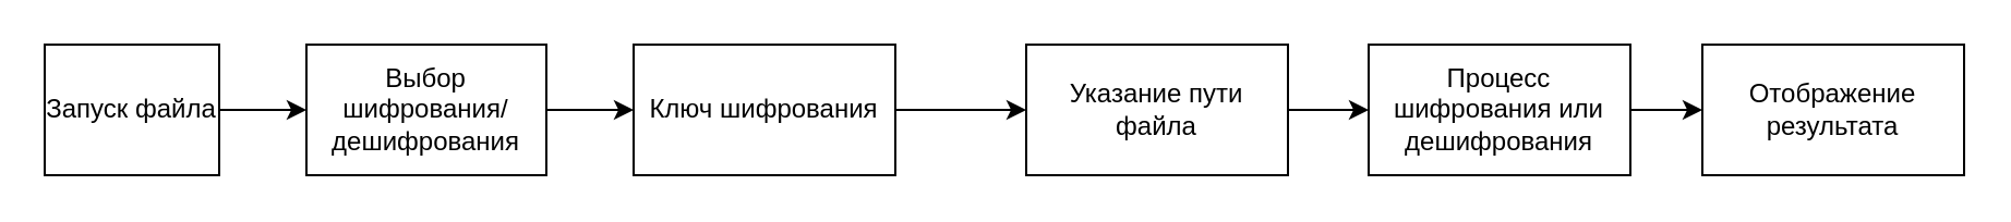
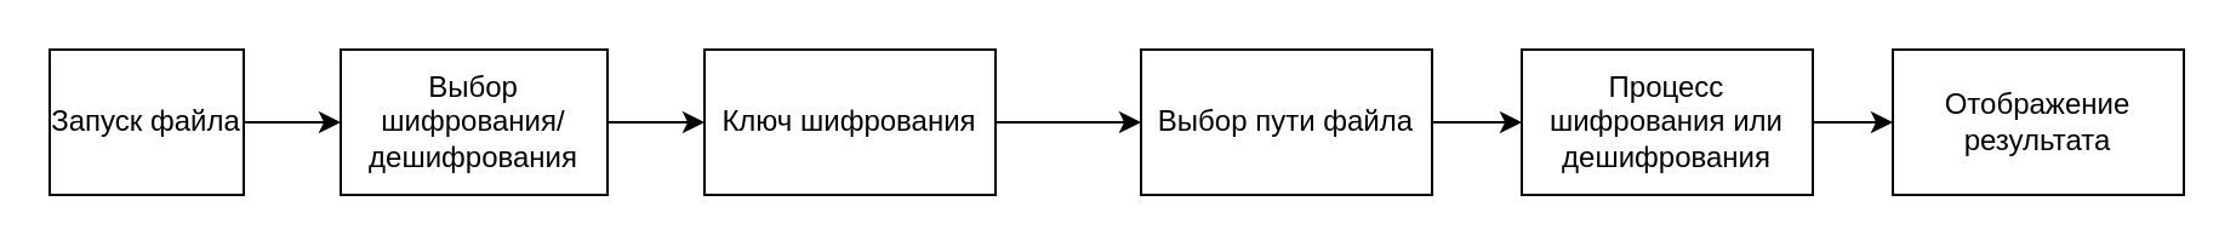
  <mxCell id="0" />
  <mxCell id="1" parent="0" />
  <mxCell id="2" style="edgeStyle=orthogonalEdgeStyle;rounded=0;orthogonalLoop=1;jettySize=auto;html=1;" edge="1" parent="1" source="3"><mxGeometry relative="1" as="geometry"><mxPoint x="140" y="50" as="targetPoint" /></mxGeometry></mxCell>
  <mxCell id="3" value="Запуск файла" style="rounded=0;whiteSpace=wrap;html=1;" vertex="1" parent="1"><mxGeometry x="20" y="20" width="80" height="60" as="geometry" /></mxCell>
  <mxCell id="4" style="edgeStyle=orthogonalEdgeStyle;rounded=0;orthogonalLoop=1;jettySize=auto;html=1;entryX=0;entryY=0.5;entryDx=0;entryDy=0;" edge="1" parent="1" source="5" target="7"><mxGeometry relative="1" as="geometry" /></mxCell>
  <mxCell id="5" value="Выбор&lt;br&gt;шифрования/дешифрования" style="rounded=0;whiteSpace=wrap;html=1;" vertex="1" parent="1"><mxGeometry x="140" y="20" width="110" height="60" as="geometry" /></mxCell>
  <mxCell id="6" style="edgeStyle=orthogonalEdgeStyle;rounded=0;orthogonalLoop=1;jettySize=auto;html=1;entryX=0;entryY=0.5;entryDx=0;entryDy=0;" edge="1" parent="1" source="7" target="9"><mxGeometry relative="1" as="geometry" /></mxCell>
  <mxCell id="7" value="Ключ шифрования" style="rounded=0;whiteSpace=wrap;html=1;" vertex="1" parent="1"><mxGeometry x="290" y="20" width="120" height="60" as="geometry" /></mxCell>
  <mxCell id="8" style="edgeStyle=orthogonalEdgeStyle;rounded=0;orthogonalLoop=1;jettySize=auto;html=1;entryX=0;entryY=0.5;entryDx=0;entryDy=0;" edge="1" parent="1" source="9" target="11"><mxGeometry relative="1" as="geometry" /></mxCell>
- <mxCell id="9" value="Указание пути файла" style="rounded=0;whiteSpace=wrap;html=1;" vertex="1" parent="1"><mxGeometry x="470" y="20" width="120" height="60" as="geometry" /></mxCell>
+ <mxCell id="9" value="Выбор пути файла" style="rounded=0;whiteSpace=wrap;html=1;" vertex="1" parent="1"><mxGeometry x="470" y="20" width="120" height="60" as="geometry" /></mxCell>
  <mxCell id="10" style="edgeStyle=orthogonalEdgeStyle;rounded=0;orthogonalLoop=1;jettySize=auto;html=1;" edge="1" parent="1" source="11"><mxGeometry relative="1" as="geometry"><mxPoint x="780" y="50" as="targetPoint" /></mxGeometry></mxCell>
  <mxCell id="11" value="Процесс шифрования или дешифрования" style="rounded=0;whiteSpace=wrap;html=1;" vertex="1" parent="1"><mxGeometry x="627" y="20" width="120" height="60" as="geometry" /></mxCell>
  <mxCell id="12" value="Отображение результата" style="rounded=0;whiteSpace=wrap;html=1;" vertex="1" parent="1"><mxGeometry x="780" y="20" width="120" height="60" as="geometry" /></mxCell>
